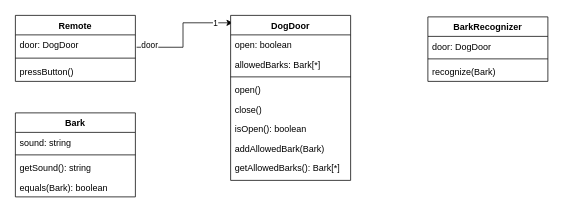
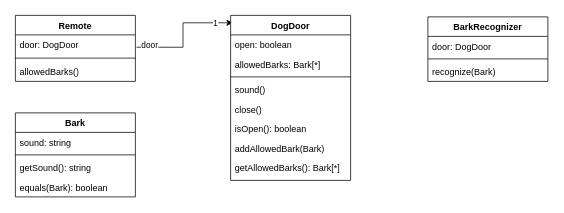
  <mxCell id="0" />
  <mxCell id="1" parent="0" />
  <mxCell id="2" value="" style="edgeStyle=orthogonalEdgeStyle;rounded=0;orthogonalLoop=1;jettySize=auto;html=1;entryX=0.019;entryY=0.045;entryDx=0;entryDy=0;exitX=1.01;exitY=0.634;exitDx=0;exitDy=0;exitPerimeter=0;entryPerimeter=0;" parent="1" source="6" target="9" edge="1"><mxGeometry relative="1" as="geometry"><Array as="points" /><mxPoint as="offset" /></mxGeometry></mxCell>
  <mxCell id="3" value="door" style="edgeLabel;html=1;align=center;verticalAlign=middle;resizable=0;points=[];" parent="2" vertex="1" connectable="0"><mxGeometry x="0.21" relative="1" as="geometry"><mxPoint x="-47" y="30" as="offset" /></mxGeometry></mxCell>
  <mxCell id="4" value="1" style="edgeLabel;html=1;align=center;verticalAlign=middle;resizable=0;points=[];" parent="2" vertex="1" connectable="0"><mxGeometry x="0.552" relative="1" as="geometry"><mxPoint x="13" as="offset" /></mxGeometry></mxCell>
  <mxCell id="5" value="Remote" style="swimlane;fontStyle=1;align=center;verticalAlign=top;childLayout=stackLayout;horizontal=1;startSize=26;horizontalStack=0;resizeParent=1;resizeParentMax=0;resizeLast=0;collapsible=1;marginBottom=0;whiteSpace=wrap;html=1;" parent="1" vertex="1"><mxGeometry x="20" y="20" width="160" height="88" as="geometry" /></mxCell>
  <mxCell id="6" value="door: DogDoor" style="text;strokeColor=none;fillColor=none;align=left;verticalAlign=top;spacingLeft=4;spacingRight=4;overflow=hidden;rotatable=0;points=[[0,0.5],[1,0.5]];portConstraint=eastwest;whiteSpace=wrap;html=1;" parent="5" vertex="1"><mxGeometry y="26" width="160" height="26" as="geometry" /></mxCell>
  <mxCell id="7" value="" style="line;strokeWidth=1;fillColor=none;align=left;verticalAlign=middle;spacingTop=-1;spacingLeft=3;spacingRight=3;rotatable=0;labelPosition=right;points=[];portConstraint=eastwest;strokeColor=inherit;" parent="5" vertex="1"><mxGeometry y="52" width="160" height="10" as="geometry" /></mxCell>
- <mxCell id="8" value="pressButton()" style="text;strokeColor=none;fillColor=none;align=left;verticalAlign=top;spacingLeft=4;spacingRight=4;overflow=hidden;rotatable=0;points=[[0,0.5],[1,0.5]];portConstraint=eastwest;whiteSpace=wrap;html=1;" parent="5" vertex="1"><mxGeometry y="62" width="160" height="26" as="geometry" /></mxCell>
+ <mxCell id="8" value="allowedBarks()" style="text;strokeColor=none;fillColor=none;align=left;verticalAlign=top;spacingLeft=4;spacingRight=4;overflow=hidden;rotatable=0;points=[[0,0.5],[1,0.5]];portConstraint=eastwest;whiteSpace=wrap;html=1;" parent="5" vertex="1"><mxGeometry y="62" width="160" height="26" as="geometry" /></mxCell>
  <mxCell id="9" value="DogDoor" style="swimlane;fontStyle=1;align=center;verticalAlign=top;childLayout=stackLayout;horizontal=1;startSize=26;horizontalStack=0;resizeParent=1;resizeParentMax=0;resizeLast=0;collapsible=1;marginBottom=0;whiteSpace=wrap;html=1;" parent="1" vertex="1"><mxGeometry x="307" y="20" width="160" height="220" as="geometry" /></mxCell>
  <mxCell id="10" value="open: boolean" style="text;strokeColor=none;fillColor=none;align=left;verticalAlign=top;spacingLeft=4;spacingRight=4;overflow=hidden;rotatable=0;points=[[0,0.5],[1,0.5]];portConstraint=eastwest;whiteSpace=wrap;html=1;" parent="9" vertex="1"><mxGeometry y="26" width="160" height="26" as="geometry" /></mxCell>
  <mxCell id="11" value="allowedBarks: Bark[*]" style="text;strokeColor=none;fillColor=none;align=left;verticalAlign=top;spacingLeft=4;spacingRight=4;overflow=hidden;rotatable=0;points=[[0,0.5],[1,0.5]];portConstraint=eastwest;whiteSpace=wrap;html=1;" parent="9" vertex="1"><mxGeometry y="52" width="160" height="26" as="geometry" /></mxCell>
  <mxCell id="12" value="" style="line;strokeWidth=1;fillColor=none;align=left;verticalAlign=middle;spacingTop=-1;spacingLeft=3;spacingRight=3;rotatable=0;labelPosition=right;points=[];portConstraint=eastwest;strokeColor=inherit;" parent="9" vertex="1"><mxGeometry y="78" width="160" height="8" as="geometry" /></mxCell>
- <mxCell id="13" value="open()" style="text;strokeColor=none;fillColor=none;align=left;verticalAlign=top;spacingLeft=4;spacingRight=4;overflow=hidden;rotatable=0;points=[[0,0.5],[1,0.5]];portConstraint=eastwest;whiteSpace=wrap;html=1;" parent="9" vertex="1"><mxGeometry y="86" width="160" height="26" as="geometry" /></mxCell>
+ <mxCell id="13" value="sound()" style="text;strokeColor=none;fillColor=none;align=left;verticalAlign=top;spacingLeft=4;spacingRight=4;overflow=hidden;rotatable=0;points=[[0,0.5],[1,0.5]];portConstraint=eastwest;whiteSpace=wrap;html=1;" parent="9" vertex="1"><mxGeometry y="86" width="160" height="26" as="geometry" /></mxCell>
  <mxCell id="14" value="close()" style="text;strokeColor=none;fillColor=none;align=left;verticalAlign=top;spacingLeft=4;spacingRight=4;overflow=hidden;rotatable=0;points=[[0,0.5],[1,0.5]];portConstraint=eastwest;whiteSpace=wrap;html=1;" parent="9" vertex="1"><mxGeometry y="112" width="160" height="26" as="geometry" /></mxCell>
  <mxCell id="15" value="isOpen(): boolean" style="text;strokeColor=none;fillColor=none;align=left;verticalAlign=top;spacingLeft=4;spacingRight=4;overflow=hidden;rotatable=0;points=[[0,0.5],[1,0.5]];portConstraint=eastwest;whiteSpace=wrap;html=1;" parent="9" vertex="1"><mxGeometry y="138" width="160" height="26" as="geometry" /></mxCell>
  <mxCell id="16" value="addAllowedBark(Bark)" style="text;strokeColor=none;fillColor=none;align=left;verticalAlign=top;spacingLeft=4;spacingRight=4;overflow=hidden;rotatable=0;points=[[0,0.5],[1,0.5]];portConstraint=eastwest;whiteSpace=wrap;html=1;" parent="9" vertex="1"><mxGeometry y="164" width="160" height="26" as="geometry" /></mxCell>
  <mxCell id="17" value="getAllowedBarks(): Bark[*]" style="text;strokeColor=none;fillColor=none;align=left;verticalAlign=top;spacingLeft=4;spacingRight=4;overflow=hidden;rotatable=0;points=[[0,0.5],[1,0.5]];portConstraint=eastwest;whiteSpace=wrap;html=1;" parent="9" vertex="1"><mxGeometry y="190" width="160" height="30" as="geometry" /></mxCell>
  <mxCell id="18" value="BarkRecognizer" style="swimlane;fontStyle=1;align=center;verticalAlign=top;childLayout=stackLayout;horizontal=1;startSize=26;horizontalStack=0;resizeParent=1;resizeParentMax=0;resizeLast=0;collapsible=1;marginBottom=0;whiteSpace=wrap;html=1;" parent="1" vertex="1"><mxGeometry x="570" y="22" width="160" height="86" as="geometry" /></mxCell>
  <mxCell id="19" value="door: DogDoor" style="text;strokeColor=none;fillColor=none;align=left;verticalAlign=top;spacingLeft=4;spacingRight=4;overflow=hidden;rotatable=0;points=[[0,0.5],[1,0.5]];portConstraint=eastwest;whiteSpace=wrap;html=1;" parent="18" vertex="1"><mxGeometry y="26" width="160" height="26" as="geometry" /></mxCell>
  <mxCell id="20" value="" style="line;strokeWidth=1;fillColor=none;align=left;verticalAlign=middle;spacingTop=-1;spacingLeft=3;spacingRight=3;rotatable=0;labelPosition=right;points=[];portConstraint=eastwest;strokeColor=inherit;" parent="18" vertex="1"><mxGeometry y="52" width="160" height="8" as="geometry" /></mxCell>
  <mxCell id="21" value="recognize(Bark)" style="text;strokeColor=none;fillColor=none;align=left;verticalAlign=top;spacingLeft=4;spacingRight=4;overflow=hidden;rotatable=0;points=[[0,0.5],[1,0.5]];portConstraint=eastwest;whiteSpace=wrap;html=1;" parent="18" vertex="1"><mxGeometry y="60" width="160" height="26" as="geometry" /></mxCell>
  <mxCell id="22" value="Bark" style="swimlane;fontStyle=1;align=center;verticalAlign=top;childLayout=stackLayout;horizontal=1;startSize=26;horizontalStack=0;resizeParent=1;resizeParentMax=0;resizeLast=0;collapsible=1;marginBottom=0;whiteSpace=wrap;html=1;" parent="1" vertex="1"><mxGeometry x="20" y="150" width="160" height="112" as="geometry" /></mxCell>
  <mxCell id="23" value="sound: string" style="text;strokeColor=none;fillColor=none;align=left;verticalAlign=top;spacingLeft=4;spacingRight=4;overflow=hidden;rotatable=0;points=[[0,0.5],[1,0.5]];portConstraint=eastwest;whiteSpace=wrap;html=1;" parent="22" vertex="1"><mxGeometry y="26" width="160" height="26" as="geometry" /></mxCell>
  <mxCell id="24" value="" style="line;strokeWidth=1;fillColor=none;align=left;verticalAlign=middle;spacingTop=-1;spacingLeft=3;spacingRight=3;rotatable=0;labelPosition=right;points=[];portConstraint=eastwest;strokeColor=inherit;" parent="22" vertex="1"><mxGeometry y="52" width="160" height="8" as="geometry" /></mxCell>
  <mxCell id="25" value="getSound(): string" style="text;strokeColor=none;fillColor=none;align=left;verticalAlign=top;spacingLeft=4;spacingRight=4;overflow=hidden;rotatable=0;points=[[0,0.5],[1,0.5]];portConstraint=eastwest;whiteSpace=wrap;html=1;" parent="22" vertex="1"><mxGeometry y="60" width="160" height="26" as="geometry" /></mxCell>
  <mxCell id="26" value="equals(Bark): boolean" style="text;strokeColor=none;fillColor=none;align=left;verticalAlign=top;spacingLeft=4;spacingRight=4;overflow=hidden;rotatable=0;points=[[0,0.5],[1,0.5]];portConstraint=eastwest;whiteSpace=wrap;html=1;" parent="22" vertex="1"><mxGeometry y="86" width="160" height="26" as="geometry" /></mxCell>
